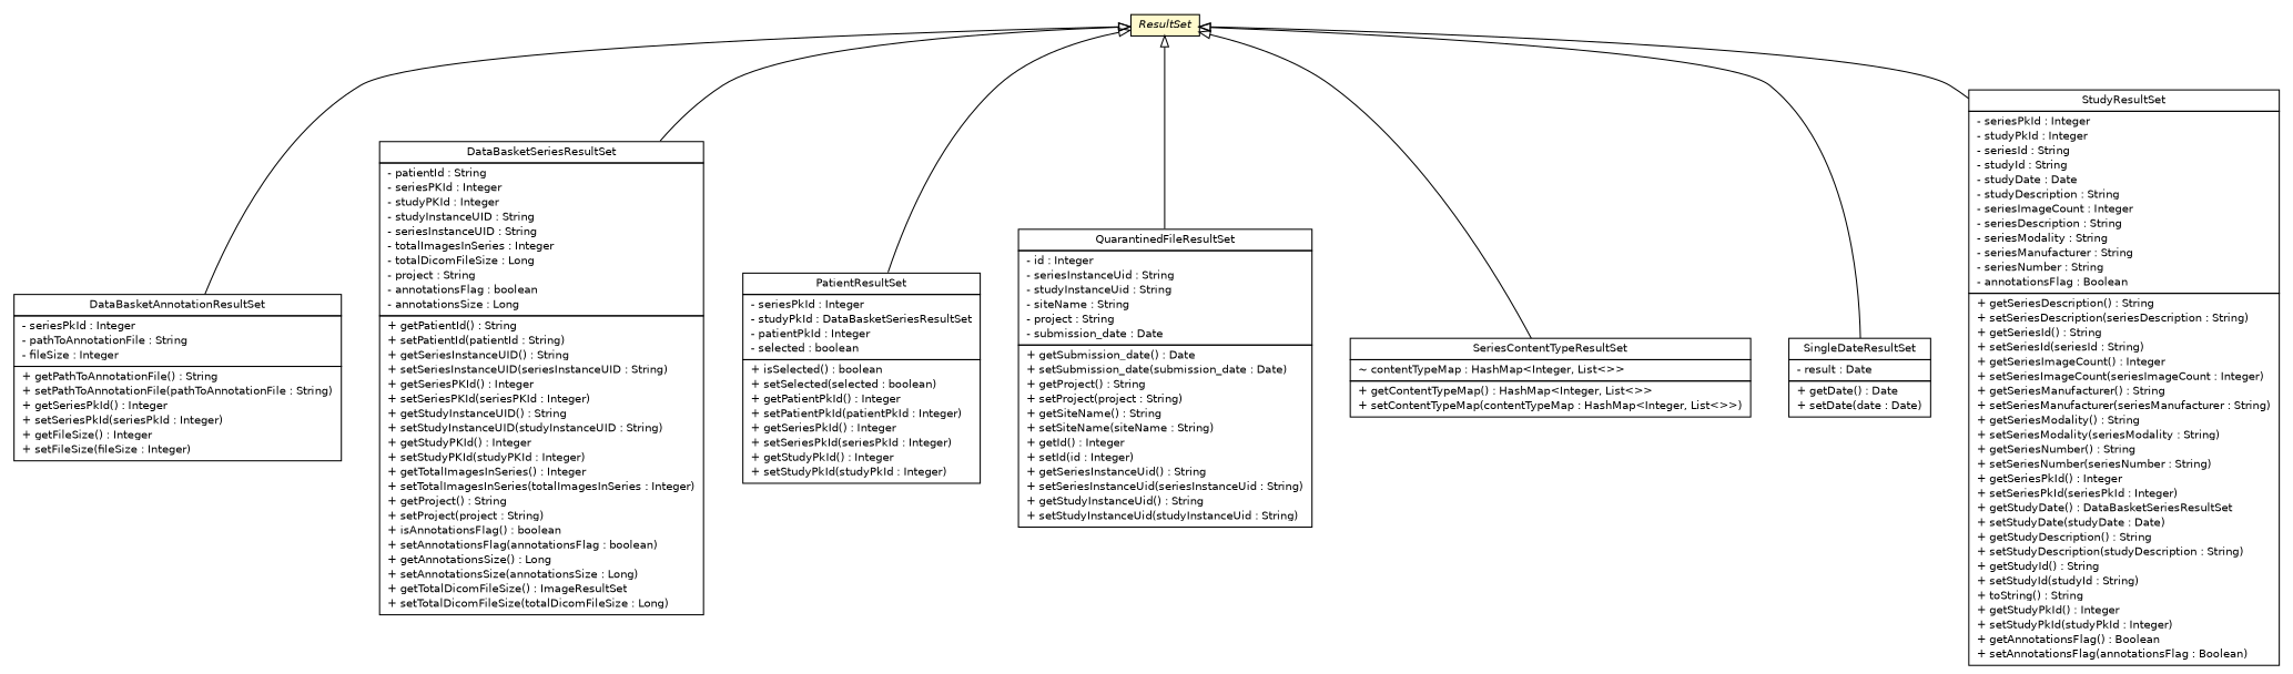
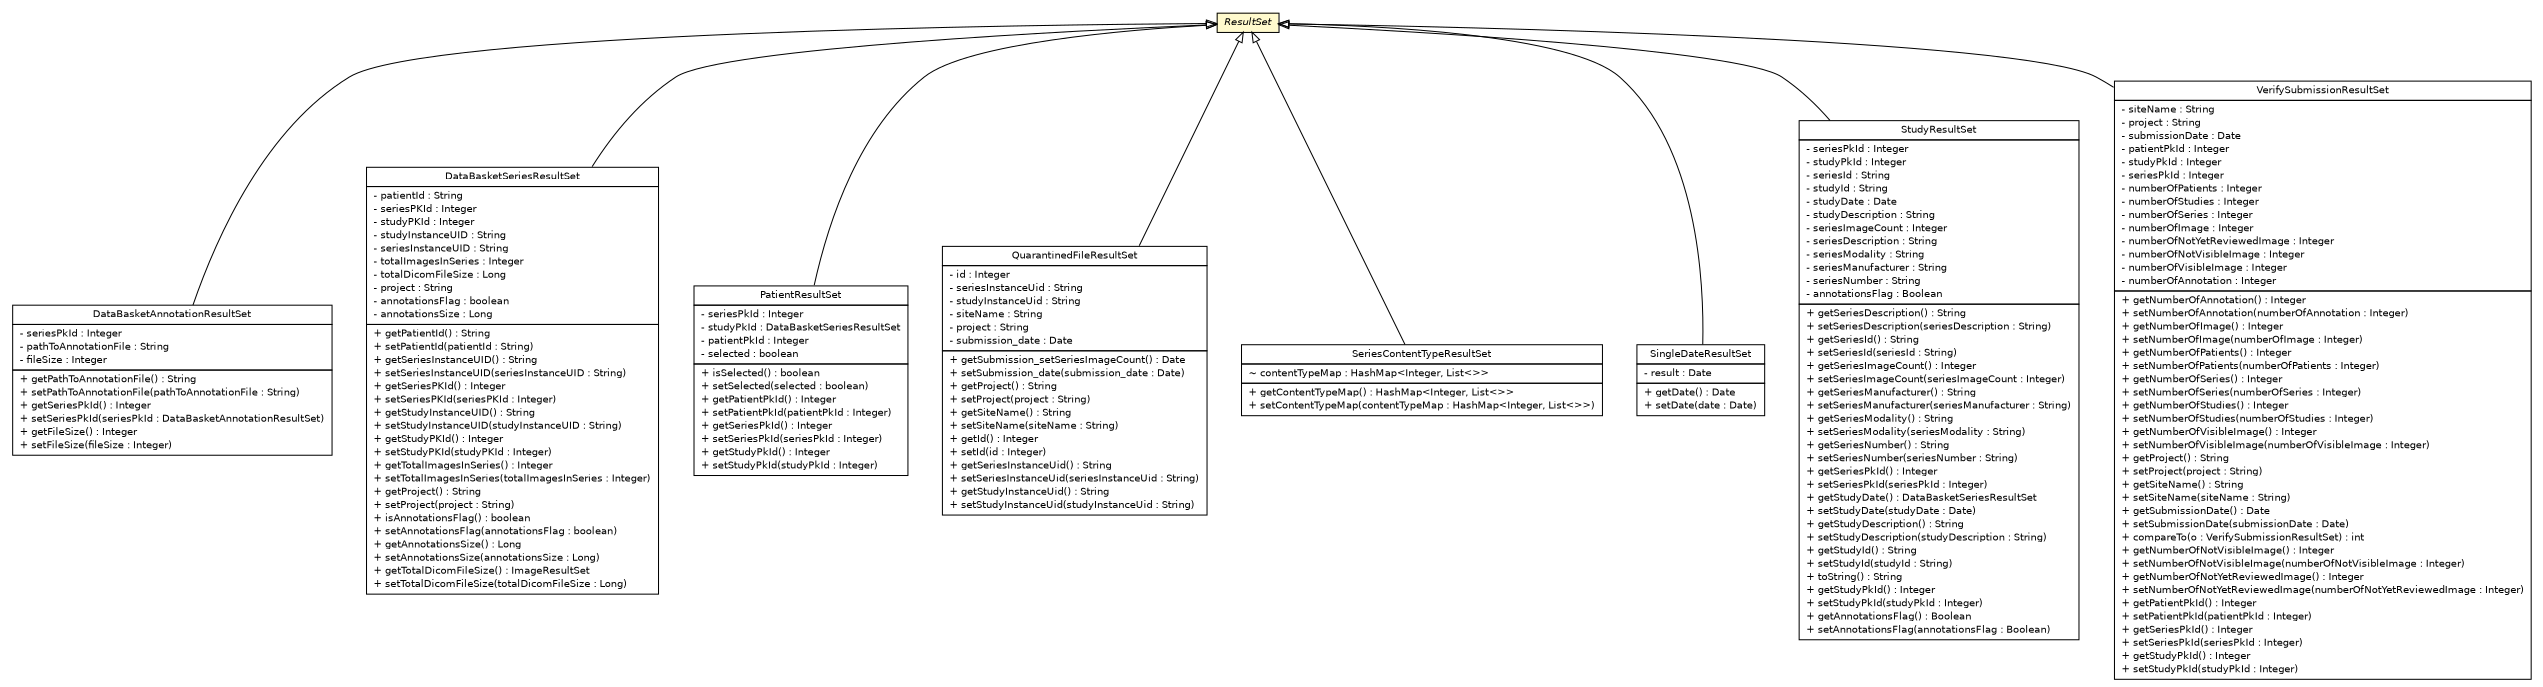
  digraph {
    node [fontcolor=black fontname=Helvetica fontsize=10.0 shape=plaintext]
    edge [arrowtail=empty dir=back fontname=Helvetica fontsize=10 headport=p labelfontname=Helvetica labelfontsize=10 tailport=p]
-   n1 [label=<<table border="0" cellborder="1" cellspacing="0" cellpadding="2" port="p" href="./DataBasketAnnotationResultSet.html"> 		<tr><td><table border="0" cellspacing="0" cellpadding="1"> 			<tr><td> DataBasketAnnotationResultSet </td></tr> 		</table></td></tr> 		<tr><td><table border="0" cellspacing="0" cellpadding="1"> 			<tr><td align="left"> - seriesPkId : Integer </td></tr> 			<tr><td align="left"> - pathToAnnotationFile : String </td></tr> 			<tr><td align="left"> - fileSize : Integer </td></tr> 		</table></td></tr> 		<tr><td><table border="0" cellspacing="0" cellpadding="1"> 			<tr><td align="left"> + getPathToAnnotationFile() : String </td></tr> 			<tr><td align="left"> + setPathToAnnotationFile(pathToAnnotationFile : String) </td></tr> 			<tr><td align="left"> + getSeriesPkId() : Integer </td></tr> 			<tr><td align="left"> + setSeriesPkId(seriesPkId : Integer) </td></tr> 			<tr><td align="left"> + getFileSize() : Integer </td></tr> 			<tr><td align="left"> + setFileSize(fileSize : Integer) </td></tr> 		</table></td></tr> 		</table>>]
+   n1 [label=<<table border="0" cellborder="1" cellspacing="0" cellpadding="2" port="p" href="./DataBasketAnnotationResultSet.html"> 		<tr><td><table border="0" cellspacing="0" cellpadding="1"> 			<tr><td> DataBasketAnnotationResultSet </td></tr> 		</table></td></tr> 		<tr><td><table border="0" cellspacing="0" cellpadding="1"> 			<tr><td align="left"> - seriesPkId : Integer </td></tr> 			<tr><td align="left"> - pathToAnnotationFile : String </td></tr> 			<tr><td align="left"> - fileSize : Integer </td></tr> 		</table></td></tr> 		<tr><td><table border="0" cellspacing="0" cellpadding="1"> 			<tr><td align="left"> + getPathToAnnotationFile() : String </td></tr> 			<tr><td align="left"> + setPathToAnnotationFile(pathToAnnotationFile : String) </td></tr> 			<tr><td align="left"> + getSeriesPkId() : Integer </td></tr> 			<tr><td align="left"> + setSeriesPkId(seriesPkId : DataBasketAnnotationResultSet) </td></tr> 			<tr><td align="left"> + getFileSize() : Integer </td></tr> 			<tr><td align="left"> + setFileSize(fileSize : Integer) </td></tr> 		</table></td></tr> 		</table>>]
    n2 [label=<<table border="0" cellborder="1" cellspacing="0" cellpadding="2" port="p" href="./DataBasketSeriesResultSet.html"> 		<tr><td><table border="0" cellspacing="0" cellpadding="1"> 			<tr><td> DataBasketSeriesResultSet </td></tr> 		</table></td></tr> 		<tr><td><table border="0" cellspacing="0" cellpadding="1"> 			<tr><td align="left"> - patientId : String </td></tr> 			<tr><td align="left"> - seriesPKId : Integer </td></tr> 			<tr><td align="left"> - studyPKId : Integer </td></tr> 			<tr><td align="left"> - studyInstanceUID : String </td></tr> 			<tr><td align="left"> - seriesInstanceUID : String </td></tr> 			<tr><td align="left"> - totalImagesInSeries : Integer </td></tr> 			<tr><td align="left"> - totalDicomFileSize : Long </td></tr> 			<tr><td align="left"> - project : String </td></tr> 			<tr><td align="left"> - annotationsFlag : boolean </td></tr> 			<tr><td align="left"> - annotationsSize : Long </td></tr> 		</table></td></tr> 		<tr><td><table border="0" cellspacing="0" cellpadding="1"> 			<tr><td align="left"> + getPatientId() : String </td></tr> 			<tr><td align="left"> + setPatientId(patientId : String) </td></tr> 			<tr><td align="left"> + getSeriesInstanceUID() : String </td></tr> 			<tr><td align="left"> + setSeriesInstanceUID(seriesInstanceUID : String) </td></tr> 			<tr><td align="left"> + getSeriesPKId() : Integer </td></tr> 			<tr><td align="left"> + setSeriesPKId(seriesPKId : Integer) </td></tr> 			<tr><td align="left"> + getStudyInstanceUID() : String </td></tr> 			<tr><td align="left"> + setStudyInstanceUID(studyInstanceUID : String) </td></tr> 			<tr><td align="left"> + getStudyPKId() : Integer </td></tr> 			<tr><td align="left"> + setStudyPKId(studyPKId : Integer) </td></tr> 			<tr><td align="left"> + getTotalImagesInSeries() : Integer </td></tr> 			<tr><td align="left"> + setTotalImagesInSeries(totalImagesInSeries : Integer) </td></tr> 			<tr><td align="left"> + getProject() : String </td></tr> 			<tr><td align="left"> + setProject(project : String) </td></tr> 			<tr><td align="left"> + isAnnotationsFlag() : boolean </td></tr> 			<tr><td align="left"> + setAnnotationsFlag(annotationsFlag : boolean) </td></tr> 			<tr><td align="left"> + getAnnotationsSize() : Long </td></tr> 			<tr><td align="left"> + setAnnotationsSize(annotationsSize : Long) </td></tr> 			<tr><td align="left"> + getTotalDicomFileSize() : ImageResultSet </td></tr> 			<tr><td align="left"> + setTotalDicomFileSize(totalDicomFileSize : Long) </td></tr> 		</table></td></tr> 		</table>>]
    n3 [label=<<table border="0" cellborder="1" cellspacing="0" cellpadding="2" port="p" href="./PatientResultSet.html"> 		<tr><td><table border="0" cellspacing="0" cellpadding="1"> 			<tr><td> PatientResultSet </td></tr> 		</table></td></tr> 		<tr><td><table border="0" cellspacing="0" cellpadding="1"> 			<tr><td align="left"> - seriesPkId : Integer </td></tr> 			<tr><td align="left"> - studyPkId : DataBasketSeriesResultSet </td></tr> 			<tr><td align="left"> - patientPkId : Integer </td></tr> 			<tr><td align="left"> - selected : boolean </td></tr> 		</table></td></tr> 		<tr><td><table border="0" cellspacing="0" cellpadding="1"> 			<tr><td align="left"> + isSelected() : boolean </td></tr> 			<tr><td align="left"> + setSelected(selected : boolean) </td></tr> 			<tr><td align="left"> + getPatientPkId() : Integer </td></tr> 			<tr><td align="left"> + setPatientPkId(patientPkId : Integer) </td></tr> 			<tr><td align="left"> + getSeriesPkId() : Integer </td></tr> 			<tr><td align="left"> + setSeriesPkId(seriesPkId : Integer) </td></tr> 			<tr><td align="left"> + getStudyPkId() : Integer </td></tr> 			<tr><td align="left"> + setStudyPkId(studyPkId : Integer) </td></tr> 		</table></td></tr> 		</table>>]
-   n4 [label=<<table border="0" cellborder="1" cellspacing="0" cellpadding="2" port="p" href="./QuarantinedFileResultSet.html"> 		<tr><td><table border="0" cellspacing="0" cellpadding="1"> 			<tr><td> QuarantinedFileResultSet </td></tr> 		</table></td></tr> 		<tr><td><table border="0" cellspacing="0" cellpadding="1"> 			<tr><td align="left"> - id : Integer </td></tr> 			<tr><td align="left"> - seriesInstanceUid : String </td></tr> 			<tr><td align="left"> - studyInstanceUid : String </td></tr> 			<tr><td align="left"> - siteName : String </td></tr> 			<tr><td align="left"> - project : String </td></tr> 			<tr><td align="left"> - submission_date : Date </td></tr> 		</table></td></tr> 		<tr><td><table border="0" cellspacing="0" cellpadding="1"> 			<tr><td align="left"> + getSubmission_date() : Date </td></tr> 			<tr><td align="left"> + setSubmission_date(submission_date : Date) </td></tr> 			<tr><td align="left"> + getProject() : String </td></tr> 			<tr><td align="left"> + setProject(project : String) </td></tr> 			<tr><td align="left"> + getSiteName() : String </td></tr> 			<tr><td align="left"> + setSiteName(siteName : String) </td></tr> 			<tr><td align="left"> + getId() : Integer </td></tr> 			<tr><td align="left"> + setId(id : Integer) </td></tr> 			<tr><td align="left"> + getSeriesInstanceUid() : String </td></tr> 			<tr><td align="left"> + setSeriesInstanceUid(seriesInstanceUid : String) </td></tr> 			<tr><td align="left"> + getStudyInstanceUid() : String </td></tr> 			<tr><td align="left"> + setStudyInstanceUid(studyInstanceUid : String) </td></tr> 		</table></td></tr> 		</table>>]
+   n4 [label=<<table border="0" cellborder="1" cellspacing="0" cellpadding="2" port="p" href="./QuarantinedFileResultSet.html"> 		<tr><td><table border="0" cellspacing="0" cellpadding="1"> 			<tr><td> QuarantinedFileResultSet </td></tr> 		</table></td></tr> 		<tr><td><table border="0" cellspacing="0" cellpadding="1"> 			<tr><td align="left"> - id : Integer </td></tr> 			<tr><td align="left"> - seriesInstanceUid : String </td></tr> 			<tr><td align="left"> - studyInstanceUid : String </td></tr> 			<tr><td align="left"> - siteName : String </td></tr> 			<tr><td align="left"> - project : String </td></tr> 			<tr><td align="left"> - submission_date : Date </td></tr> 		</table></td></tr> 		<tr><td><table border="0" cellspacing="0" cellpadding="1"> 			<tr><td align="left"> + getSubmission_setSeriesImageCount() : Date </td></tr> 			<tr><td align="left"> + setSubmission_date(submission_date : Date) </td></tr> 			<tr><td align="left"> + getProject() : String </td></tr> 			<tr><td align="left"> + setProject(project : String) </td></tr> 			<tr><td align="left"> + getSiteName() : String </td></tr> 			<tr><td align="left"> + setSiteName(siteName : String) </td></tr> 			<tr><td align="left"> + getId() : Integer </td></tr> 			<tr><td align="left"> + setId(id : Integer) </td></tr> 			<tr><td align="left"> + getSeriesInstanceUid() : String </td></tr> 			<tr><td align="left"> + setSeriesInstanceUid(seriesInstanceUid : String) </td></tr> 			<tr><td align="left"> + getStudyInstanceUid() : String </td></tr> 			<tr><td align="left"> + setStudyInstanceUid(studyInstanceUid : String) </td></tr> 		</table></td></tr> 		</table>>]
    n5 [label=<<table border="0" cellborder="1" cellspacing="0" cellpadding="2" port="p" bgcolor="lemonChiffon" href="./ResultSet.html"> 		<tr><td><table border="0" cellspacing="0" cellpadding="1"> 			<tr><td><font face="Helvetica-Oblique"> ResultSet </font></td></tr> 		</table></td></tr> 		</table>>]
    n6 [label=<<table border="0" cellborder="1" cellspacing="0" cellpadding="2" port="p" href="./SeriesContentTypeResultSet.html"> 		<tr><td><table border="0" cellspacing="0" cellpadding="1"> 			<tr><td> SeriesContentTypeResultSet </td></tr> 		</table></td></tr> 		<tr><td><table border="0" cellspacing="0" cellpadding="1"> 			<tr><td align="left"> ~ contentTypeMap : HashMap&lt;Integer, List&lt;&gt;&gt; </td></tr> 		</table></td></tr> 		<tr><td><table border="0" cellspacing="0" cellpadding="1"> 			<tr><td align="left"> + getContentTypeMap() : HashMap&lt;Integer, List&lt;&gt;&gt; </td></tr> 			<tr><td align="left"> + setContentTypeMap(contentTypeMap : HashMap&lt;Integer, List&lt;&gt;&gt;) </td></tr> 		</table></td></tr> 		</table>>]
    n7 [label=<<table border="0" cellborder="1" cellspacing="0" cellpadding="2" port="p" href="./SingleDateResultSet.html"> 		<tr><td><table border="0" cellspacing="0" cellpadding="1"> 			<tr><td> SingleDateResultSet </td></tr> 		</table></td></tr> 		<tr><td><table border="0" cellspacing="0" cellpadding="1"> 			<tr><td align="left"> - result : Date </td></tr> 		</table></td></tr> 		<tr><td><table border="0" cellspacing="0" cellpadding="1"> 			<tr><td align="left"> + getDate() : Date </td></tr> 			<tr><td align="left"> + setDate(date : Date) </td></tr> 		</table></td></tr> 		</table>>]
    n8 [label=<<table border="0" cellborder="1" cellspacing="0" cellpadding="2" port="p" href="./StudyResultSet.html"> 		<tr><td><table border="0" cellspacing="0" cellpadding="1"> 			<tr><td> StudyResultSet </td></tr> 		</table></td></tr> 		<tr><td><table border="0" cellspacing="0" cellpadding="1"> 			<tr><td align="left"> - seriesPkId : Integer </td></tr> 			<tr><td align="left"> - studyPkId : Integer </td></tr> 			<tr><td align="left"> - seriesId : String </td></tr> 			<tr><td align="left"> - studyId : String </td></tr> 			<tr><td align="left"> - studyDate : Date </td></tr> 			<tr><td align="left"> - studyDescription : String </td></tr> 			<tr><td align="left"> - seriesImageCount : Integer </td></tr> 			<tr><td align="left"> - seriesDescription : String </td></tr> 			<tr><td align="left"> - seriesModality : String </td></tr> 			<tr><td align="left"> - seriesManufacturer : String </td></tr> 			<tr><td align="left"> - seriesNumber : String </td></tr> 			<tr><td align="left"> - annotationsFlag : Boolean </td></tr> 		</table></td></tr> 		<tr><td><table border="0" cellspacing="0" cellpadding="1"> 			<tr><td align="left"> + getSeriesDescription() : String </td></tr> 			<tr><td align="left"> + setSeriesDescription(seriesDescription : String) </td></tr> 			<tr><td align="left"> + getSeriesId() : String </td></tr> 			<tr><td align="left"> + setSeriesId(seriesId : String) </td></tr> 			<tr><td align="left"> + getSeriesImageCount() : Integer </td></tr> 			<tr><td align="left"> + setSeriesImageCount(seriesImageCount : Integer) </td></tr> 			<tr><td align="left"> + getSeriesManufacturer() : String </td></tr> 			<tr><td align="left"> + setSeriesManufacturer(seriesManufacturer : String) </td></tr> 			<tr><td align="left"> + getSeriesModality() : String </td></tr> 			<tr><td align="left"> + setSeriesModality(seriesModality : String) </td></tr> 			<tr><td align="left"> + getSeriesNumber() : String </td></tr> 			<tr><td align="left"> + setSeriesNumber(seriesNumber : String) </td></tr> 			<tr><td align="left"> + getSeriesPkId() : Integer </td></tr> 			<tr><td align="left"> + setSeriesPkId(seriesPkId : Integer) </td></tr> 			<tr><td align="left"> + getStudyDate() : DataBasketSeriesResultSet </td></tr> 			<tr><td align="left"> + setStudyDate(studyDate : Date) </td></tr> 			<tr><td align="left"> + getStudyDescription() : String </td></tr> 			<tr><td align="left"> + setStudyDescription(studyDescription : String) </td></tr> 			<tr><td align="left"> + getStudyId() : String </td></tr> 			<tr><td align="left"> + setStudyId(studyId : String) </td></tr> 			<tr><td align="left"> + toString() : String </td></tr> 			<tr><td align="left"> + getStudyPkId() : Integer </td></tr> 			<tr><td align="left"> + setStudyPkId(studyPkId : Integer) </td></tr> 			<tr><td align="left"> + getAnnotationsFlag() : Boolean </td></tr> 			<tr><td align="left"> + setAnnotationsFlag(annotationsFlag : Boolean) </td></tr> 		</table></td></tr> 		</table>>]
+   n9 [label=<<table border="0" cellborder="1" cellspacing="0" cellpadding="2" port="p" href="./VerifySubmissionResultSet.html"> 		<tr><td><table border="0" cellspacing="0" cellpadding="1"> 			<tr><td> VerifySubmissionResultSet </td></tr> 		</table></td></tr> 		<tr><td><table border="0" cellspacing="0" cellpadding="1"> 			<tr><td align="left"> - siteName : String </td></tr> 			<tr><td align="left"> - project : String </td></tr> 			<tr><td align="left"> - submissionDate : Date </td></tr> 			<tr><td align="left"> - patientPkId : Integer </td></tr> 			<tr><td align="left"> - studyPkId : Integer </td></tr> 			<tr><td align="left"> - seriesPkId : Integer </td></tr> 			<tr><td align="left"> - numberOfPatients : Integer </td></tr> 			<tr><td align="left"> - numberOfStudies : Integer </td></tr> 			<tr><td align="left"> - numberOfSeries : Integer </td></tr> 			<tr><td align="left"> - numberOfImage : Integer </td></tr> 			<tr><td align="left"> - numberOfNotYetReviewedImage : Integer </td></tr> 			<tr><td align="left"> - numberOfNotVisibleImage : Integer </td></tr> 			<tr><td align="left"> - numberOfVisibleImage : Integer </td></tr> 			<tr><td align="left"> - numberOfAnnotation : Integer </td></tr> 		</table></td></tr> 		<tr><td><table border="0" cellspacing="0" cellpadding="1"> 			<tr><td align="left"> + getNumberOfAnnotation() : Integer </td></tr> 			<tr><td align="left"> + setNumberOfAnnotation(numberOfAnnotation : Integer) </td></tr> 			<tr><td align="left"> + getNumberOfImage() : Integer </td></tr> 			<tr><td align="left"> + setNumberOfImage(numberOfImage : Integer) </td></tr> 			<tr><td align="left"> + getNumberOfPatients() : Integer </td></tr> 			<tr><td align="left"> + setNumberOfPatients(numberOfPatients : Integer) </td></tr> 			<tr><td align="left"> + getNumberOfSeries() : Integer </td></tr> 			<tr><td align="left"> + setNumberOfSeries(numberOfSeries : Integer) </td></tr> 			<tr><td align="left"> + getNumberOfStudies() : Integer </td></tr> 			<tr><td align="left"> + setNumberOfStudies(numberOfStudies : Integer) </td></tr> 			<tr><td align="left"> + getNumberOfVisibleImage() : Integer </td></tr> 			<tr><td align="left"> + setNumberOfVisibleImage(numberOfVisibleImage : Integer) </td></tr> 			<tr><td align="left"> + getProject() : String </td></tr> 			<tr><td align="left"> + setProject(project : String) </td></tr> 			<tr><td align="left"> + getSiteName() : String </td></tr> 			<tr><td align="left"> + setSiteName(siteName : String) </td></tr> 			<tr><td align="left"> + getSubmissionDate() : Date </td></tr> 			<tr><td align="left"> + setSubmissionDate(submissionDate : Date) </td></tr> 			<tr><td align="left"> + compareTo(o : VerifySubmissionResultSet) : int </td></tr> 			<tr><td align="left"> + getNumberOfNotVisibleImage() : Integer </td></tr> 			<tr><td align="left"> + setNumberOfNotVisibleImage(numberOfNotVisibleImage : Integer) </td></tr> 			<tr><td align="left"> + getNumberOfNotYetReviewedImage() : Integer </td></tr> 			<tr><td align="left"> + setNumberOfNotYetReviewedImage(numberOfNotYetReviewedImage : Integer) </td></tr> 			<tr><td align="left"> + getPatientPkId() : Integer </td></tr> 			<tr><td align="left"> + setPatientPkId(patientPkId : Integer) </td></tr> 			<tr><td align="left"> + getSeriesPkId() : Integer </td></tr> 			<tr><td align="left"> + setSeriesPkId(seriesPkId : Integer) </td></tr> 			<tr><td align="left"> + getStudyPkId() : Integer </td></tr> 			<tr><td align="left"> + setStudyPkId(studyPkId : Integer) </td></tr> 		</table></td></tr> 		</table>>]
    n5 -> n1
    n5 -> n2
    n5 -> n3
    n5 -> n4
    n5 -> n6
    n5 -> n7
    n5 -> n8
+   n5 -> n9
  }
